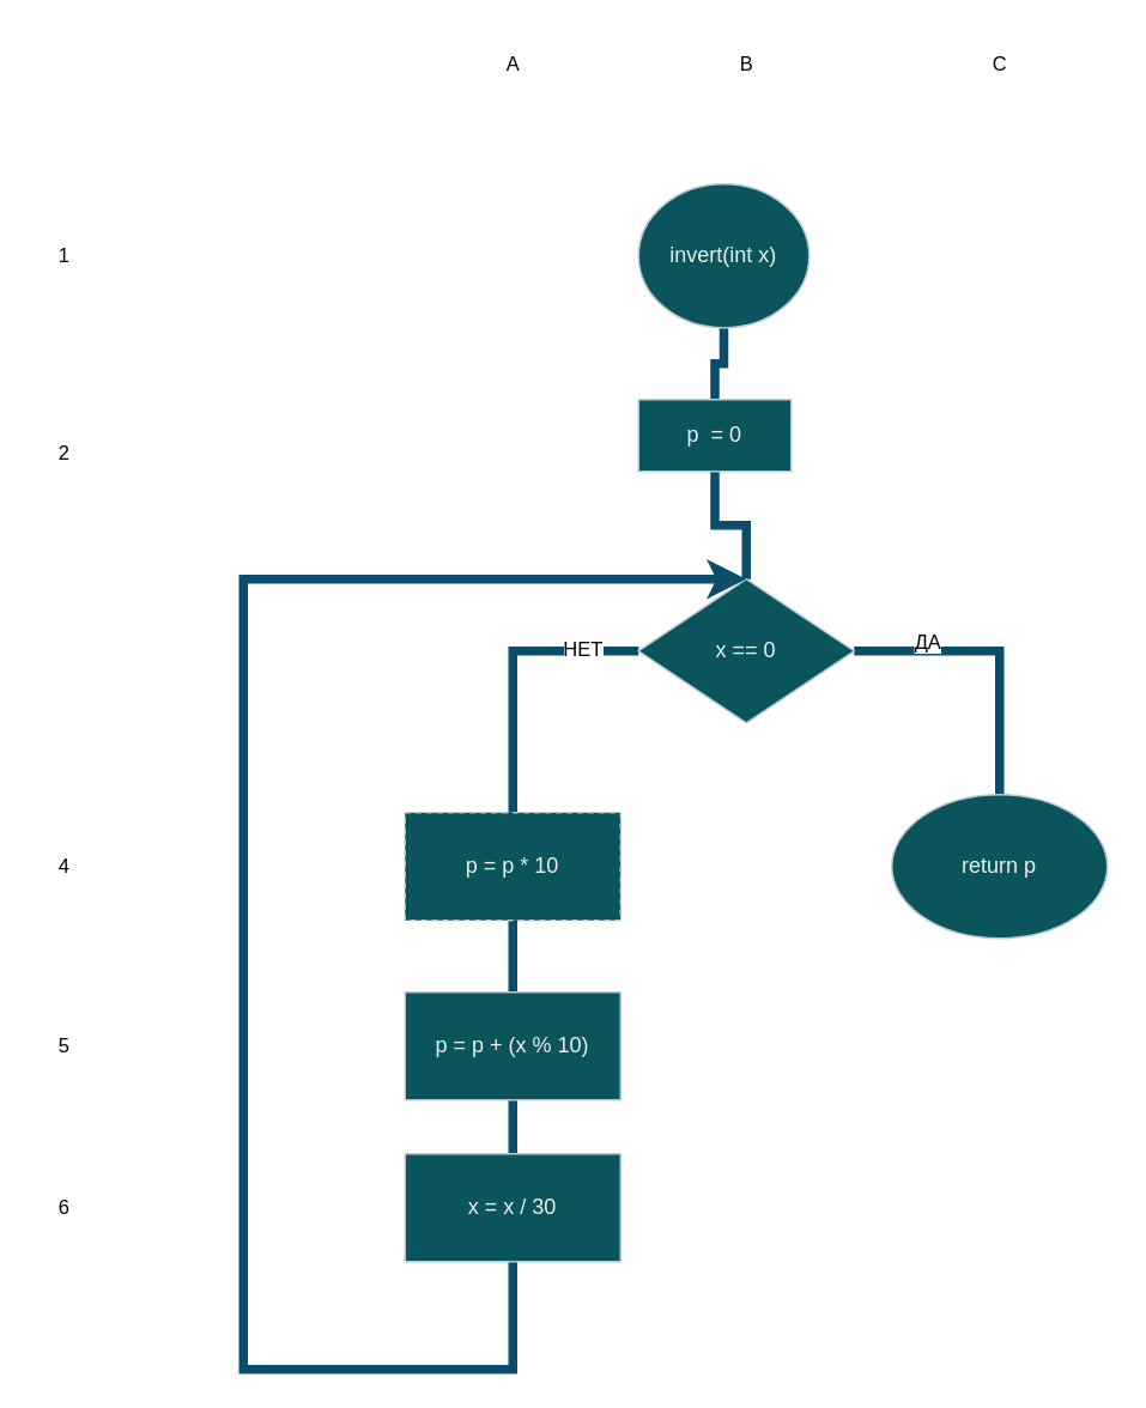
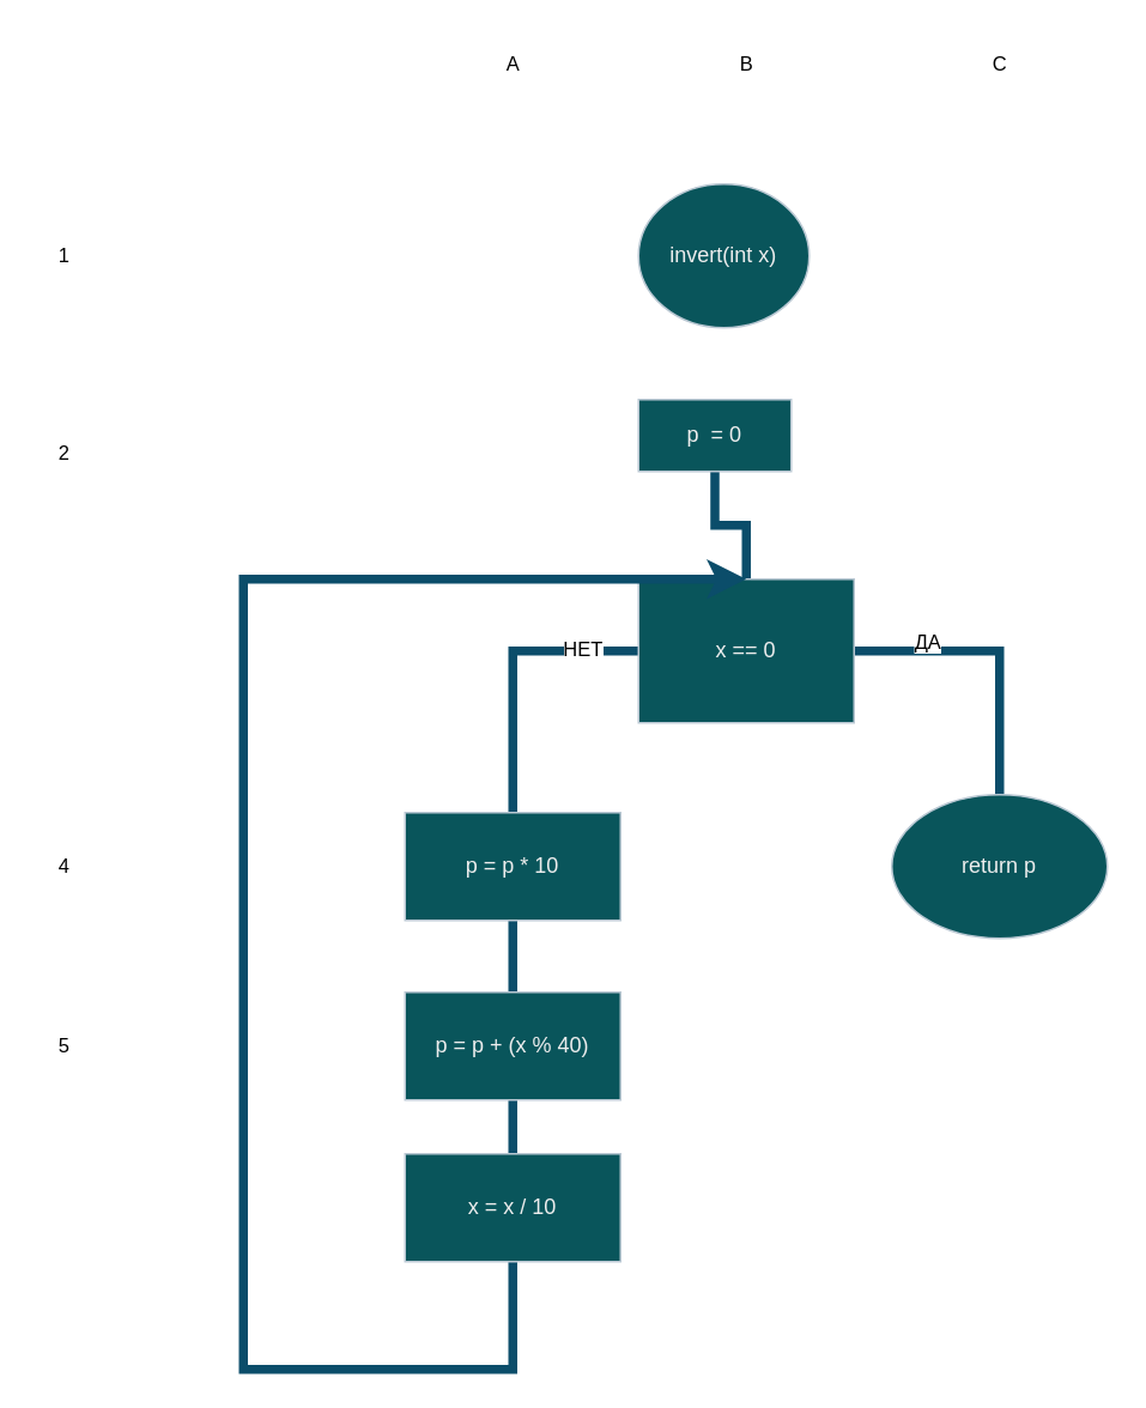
  <mxCell id="0" />
  <mxCell id="1" parent="0" />
- <mxCell id="2" value="" style="edgeStyle=orthogonalEdgeStyle;rounded=0;orthogonalLoop=1;jettySize=auto;html=1;strokeColor=#0B4D6A;strokeWidth=5;endArrow=none;endFill=0;" edge="1" parent="1" source="3" target="5"><mxGeometry relative="1" as="geometry" /></mxCell>
  <mxCell id="3" value="invert(int x)" style="ellipse;whiteSpace=wrap;html=1;strokeColor=#BAC8D3;fontColor=#EEEEEE;fillColor=#09555B;" vertex="1" parent="1"><mxGeometry x="355" y="102" width="95" height="80" as="geometry" /></mxCell>
  <mxCell id="4" value="" style="edgeStyle=orthogonalEdgeStyle;shape=connector;rounded=0;orthogonalLoop=1;jettySize=auto;html=1;strokeColor=#0B4D6A;strokeWidth=5;align=center;verticalAlign=middle;fontFamily=Helvetica;fontSize=11;fontColor=default;labelBackgroundColor=default;endArrow=none;endFill=0;" edge="1" parent="1" source="5" target="10"><mxGeometry relative="1" as="geometry" /></mxCell>
  <mxCell id="5" value="p&amp;nbsp; = 0" style="rounded=0;whiteSpace=wrap;html=1;strokeColor=#BAC8D3;fontColor=#EEEEEE;fillColor=#09555B;" vertex="1" parent="1"><mxGeometry x="355" y="222" width="85" height="40" as="geometry" /></mxCell>
  <mxCell id="6" style="edgeStyle=orthogonalEdgeStyle;shape=connector;rounded=0;orthogonalLoop=1;jettySize=auto;html=1;exitX=1;exitY=0.5;exitDx=0;exitDy=0;entryX=0.5;entryY=0;entryDx=0;entryDy=0;strokeColor=#0B4D6A;strokeWidth=5;align=center;verticalAlign=middle;fontFamily=Helvetica;fontSize=11;fontColor=default;labelBackgroundColor=default;endArrow=none;endFill=0;" edge="1" parent="1" source="10" target="11"><mxGeometry relative="1" as="geometry" /></mxCell>
  <mxCell id="7" value="ДА" style="edgeLabel;html=1;align=center;verticalAlign=middle;resizable=0;points=[];strokeColor=#BAC8D3;fontFamily=Helvetica;fontSize=11;fontColor=default;labelBackgroundColor=default;fillColor=#09555B;" vertex="1" connectable="0" parent="6"><mxGeometry x="-0.503" y="6" relative="1" as="geometry"><mxPoint as="offset" /></mxGeometry></mxCell>
  <mxCell id="8" style="edgeStyle=orthogonalEdgeStyle;shape=connector;rounded=0;orthogonalLoop=1;jettySize=auto;html=1;exitX=0;exitY=0.5;exitDx=0;exitDy=0;entryX=0.5;entryY=0;entryDx=0;entryDy=0;strokeColor=#0B4D6A;strokeWidth=5;align=center;verticalAlign=middle;fontFamily=Helvetica;fontSize=11;fontColor=default;labelBackgroundColor=default;endArrow=none;endFill=0;" edge="1" parent="1" source="10" target="13"><mxGeometry relative="1" as="geometry" /></mxCell>
  <mxCell id="9" value="НЕТ" style="edgeLabel;html=1;align=center;verticalAlign=middle;resizable=0;points=[];strokeColor=#BAC8D3;fontFamily=Helvetica;fontSize=11;fontColor=default;labelBackgroundColor=default;fillColor=#09555B;" vertex="1" connectable="0" parent="8"><mxGeometry x="-0.6" y="-2" relative="1" as="geometry"><mxPoint as="offset" /></mxGeometry></mxCell>
- <mxCell id="10" value="x == 0" style="rhombus;whiteSpace=wrap;html=1;strokeColor=#BAC8D3;fontColor=#EEEEEE;fillColor=#09555B;" vertex="1" parent="1"><mxGeometry x="355" y="322" width="120" height="80" as="geometry" /></mxCell>
+ <mxCell id="10" value="x == 0" style="whiteSpace=wrap;html=1;strokeColor=#BAC8D3;fontColor=#EEEEEE;fillColor=#09555B;rounded=0;" vertex="1" parent="1"><mxGeometry x="355" y="322" width="120" height="80" as="geometry" /></mxCell>
  <mxCell id="11" value="return p" style="ellipse;whiteSpace=wrap;html=1;strokeColor=#BAC8D3;fontColor=#EEEEEE;fillColor=#09555B;" vertex="1" parent="1"><mxGeometry x="496" y="442" width="120" height="80" as="geometry" /></mxCell>
  <mxCell id="12" value="" style="edgeStyle=orthogonalEdgeStyle;shape=connector;rounded=0;orthogonalLoop=1;jettySize=auto;html=1;strokeColor=#0B4D6A;strokeWidth=5;align=center;verticalAlign=middle;fontFamily=Helvetica;fontSize=11;fontColor=default;labelBackgroundColor=default;endArrow=none;endFill=0;" edge="1" parent="1" source="13" target="15"><mxGeometry relative="1" as="geometry" /></mxCell>
- <mxCell id="13" value="p = p * 10" style="rounded=0;whiteSpace=wrap;html=1;strokeColor=#BAC8D3;fontColor=#EEEEEE;fillColor=#09555B;dashed=1;" vertex="1" parent="1"><mxGeometry x="225" y="452" width="120" height="60" as="geometry" /></mxCell>
+ <mxCell id="13" value="p = p * 10" style="rounded=0;whiteSpace=wrap;html=1;strokeColor=#BAC8D3;fontColor=#EEEEEE;fillColor=#09555B;" vertex="1" parent="1"><mxGeometry x="225" y="452" width="120" height="60" as="geometry" /></mxCell>
  <mxCell id="14" value="" style="edgeStyle=orthogonalEdgeStyle;shape=connector;rounded=0;orthogonalLoop=1;jettySize=auto;html=1;strokeColor=#0B4D6A;strokeWidth=5;align=center;verticalAlign=middle;fontFamily=Helvetica;fontSize=11;fontColor=default;labelBackgroundColor=default;endArrow=none;endFill=0;" edge="1" parent="1" source="15" target="17"><mxGeometry relative="1" as="geometry" /></mxCell>
- <mxCell id="15" value="p = p + (x % 10)" style="rounded=0;whiteSpace=wrap;html=1;strokeColor=#BAC8D3;fontColor=#EEEEEE;fillColor=#09555B;" vertex="1" parent="1"><mxGeometry x="225" y="552" width="120" height="60" as="geometry" /></mxCell>
+ <mxCell id="15" value="p = p + (x % 40)" style="rounded=0;whiteSpace=wrap;html=1;strokeColor=#BAC8D3;fontColor=#EEEEEE;fillColor=#09555B;" vertex="1" parent="1"><mxGeometry x="225" y="552" width="120" height="60" as="geometry" /></mxCell>
  <mxCell id="16" style="edgeStyle=orthogonalEdgeStyle;shape=connector;rounded=0;orthogonalLoop=1;jettySize=auto;html=1;exitX=0.5;exitY=1;exitDx=0;exitDy=0;strokeColor=#0B4D6A;strokeWidth=5;align=center;verticalAlign=middle;fontFamily=Helvetica;fontSize=11;fontColor=default;labelBackgroundColor=default;endArrow=classic;endFill=1;movable=1;resizable=1;rotatable=1;deletable=1;editable=1;locked=0;connectable=1;entryX=0.5;entryY=0;entryDx=0;entryDy=0;" edge="1" parent="1" source="17" target="10"><mxGeometry relative="1" as="geometry"><mxPoint x="135" y="332" as="targetPoint" /><Array as="points"><mxPoint x="285" y="762" /><mxPoint x="135" y="762" /><mxPoint x="135" y="322" /></Array></mxGeometry></mxCell>
- <mxCell id="17" value="x = x / 30" style="rounded=0;whiteSpace=wrap;html=1;strokeColor=#BAC8D3;fontColor=#EEEEEE;fillColor=#09555B;" vertex="1" parent="1"><mxGeometry x="225" y="642" width="120" height="60" as="geometry" /></mxCell>
+ <mxCell id="17" value="x = x / 10" style="rounded=0;whiteSpace=wrap;html=1;strokeColor=#BAC8D3;fontColor=#EEEEEE;fillColor=#09555B;" vertex="1" parent="1"><mxGeometry x="225" y="642" width="120" height="60" as="geometry" /></mxCell>
  <mxCell id="18" value="A" style="text;html=1;align=center;verticalAlign=middle;resizable=0;points=[];autosize=1;strokeColor=none;fillColor=none;fontFamily=Helvetica;fontSize=11;fontColor=default;labelBackgroundColor=default;" vertex="1" parent="1"><mxGeometry x="270" y="20" width="30" height="30" as="geometry" /></mxCell>
  <mxCell id="19" value="B" style="text;html=1;align=center;verticalAlign=middle;resizable=0;points=[];autosize=1;strokeColor=none;fillColor=none;fontFamily=Helvetica;fontSize=11;fontColor=default;labelBackgroundColor=default;" vertex="1" parent="1"><mxGeometry x="400" y="20" width="30" height="30" as="geometry" /></mxCell>
  <mxCell id="20" value="C" style="text;html=1;align=center;verticalAlign=middle;resizable=0;points=[];autosize=1;strokeColor=none;fillColor=none;fontFamily=Helvetica;fontSize=11;fontColor=default;labelBackgroundColor=default;" vertex="1" parent="1"><mxGeometry x="541" y="20" width="30" height="30" as="geometry" /></mxCell>
  <mxCell id="21" value="1" style="text;html=1;align=center;verticalAlign=middle;resizable=0;points=[];autosize=1;strokeColor=none;fillColor=none;fontFamily=Helvetica;fontSize=11;fontColor=default;labelBackgroundColor=default;" vertex="1" parent="1"><mxGeometry x="20" y="127" width="30" height="30" as="geometry" /></mxCell>
  <mxCell id="22" value="2" style="text;html=1;align=center;verticalAlign=middle;resizable=0;points=[];autosize=1;strokeColor=none;fillColor=none;fontFamily=Helvetica;fontSize=11;fontColor=default;labelBackgroundColor=default;" vertex="1" parent="1"><mxGeometry x="20" y="237" width="30" height="30" as="geometry" /></mxCell>
  <mxCell id="23" value="4" style="text;html=1;align=center;verticalAlign=middle;resizable=0;points=[];autosize=1;strokeColor=none;fillColor=none;fontFamily=Helvetica;fontSize=11;fontColor=default;labelBackgroundColor=default;" vertex="1" parent="1"><mxGeometry x="20" y="467" width="30" height="30" as="geometry" /></mxCell>
  <mxCell id="24" value="5" style="text;html=1;align=center;verticalAlign=middle;resizable=0;points=[];autosize=1;strokeColor=none;fillColor=none;fontFamily=Helvetica;fontSize=11;fontColor=default;labelBackgroundColor=default;" vertex="1" parent="1"><mxGeometry x="20" y="567" width="30" height="30" as="geometry" /></mxCell>
- <mxCell id="25" value="6" style="text;html=1;align=center;verticalAlign=middle;resizable=0;points=[];autosize=1;strokeColor=none;fillColor=none;fontFamily=Helvetica;fontSize=11;fontColor=default;labelBackgroundColor=default;" vertex="1" parent="1"><mxGeometry x="20" y="657" width="30" height="30" as="geometry" /></mxCell>
